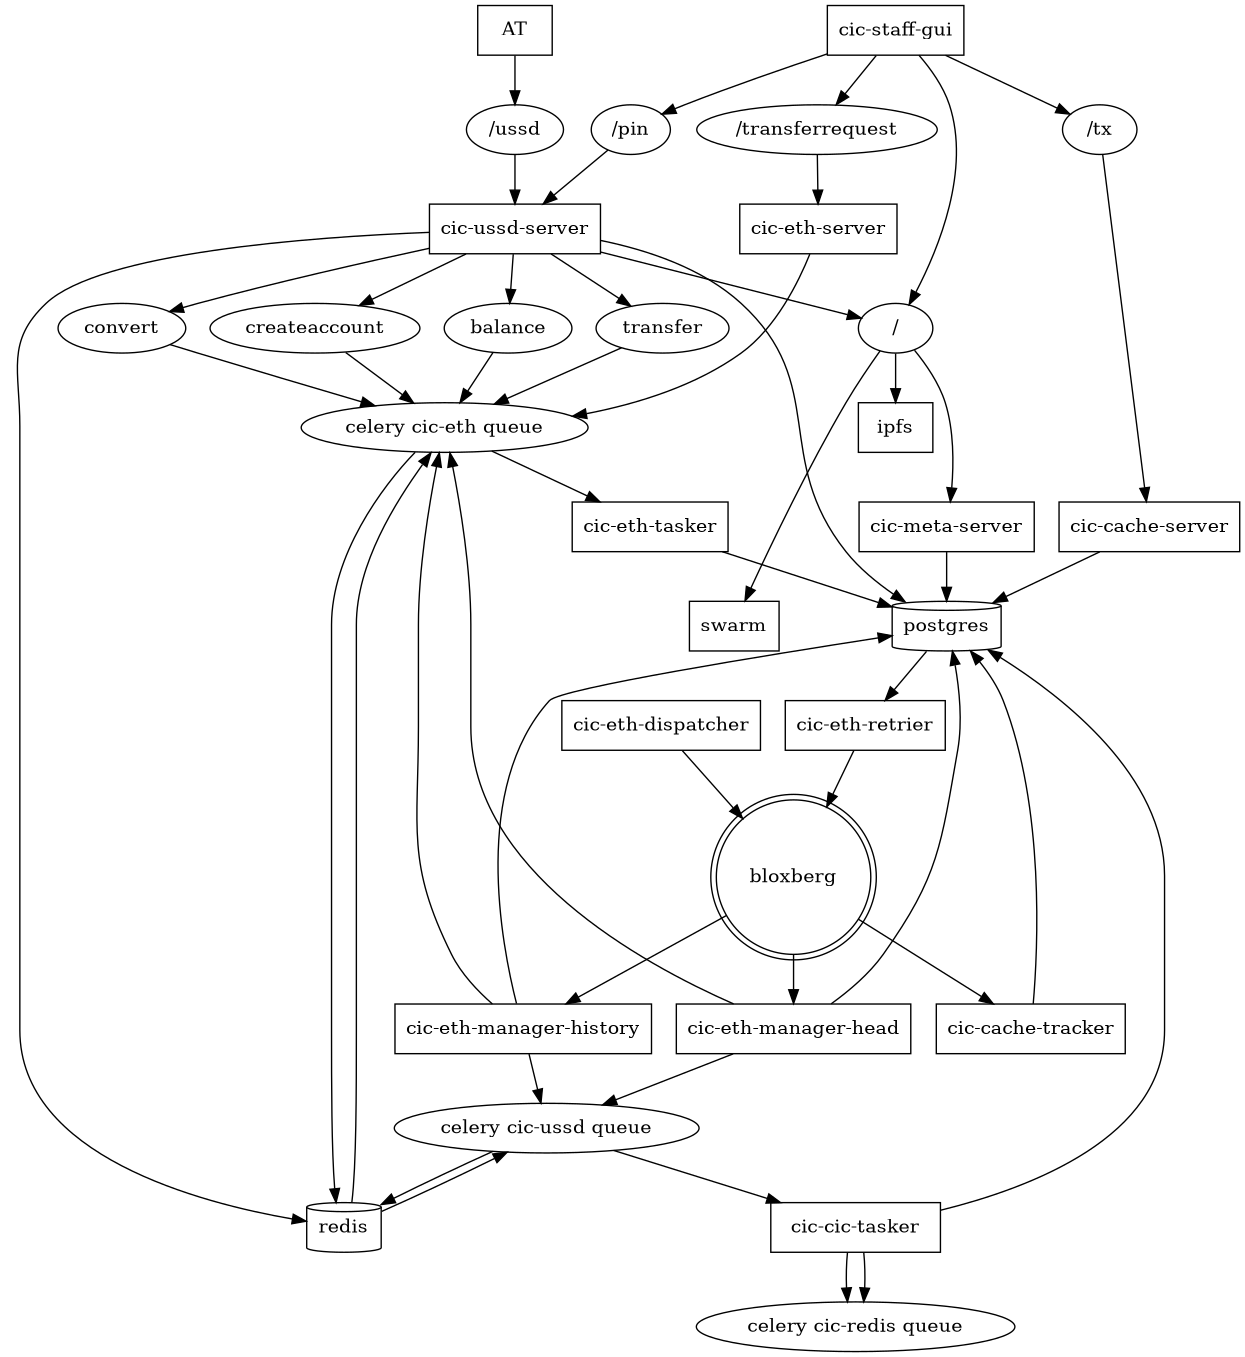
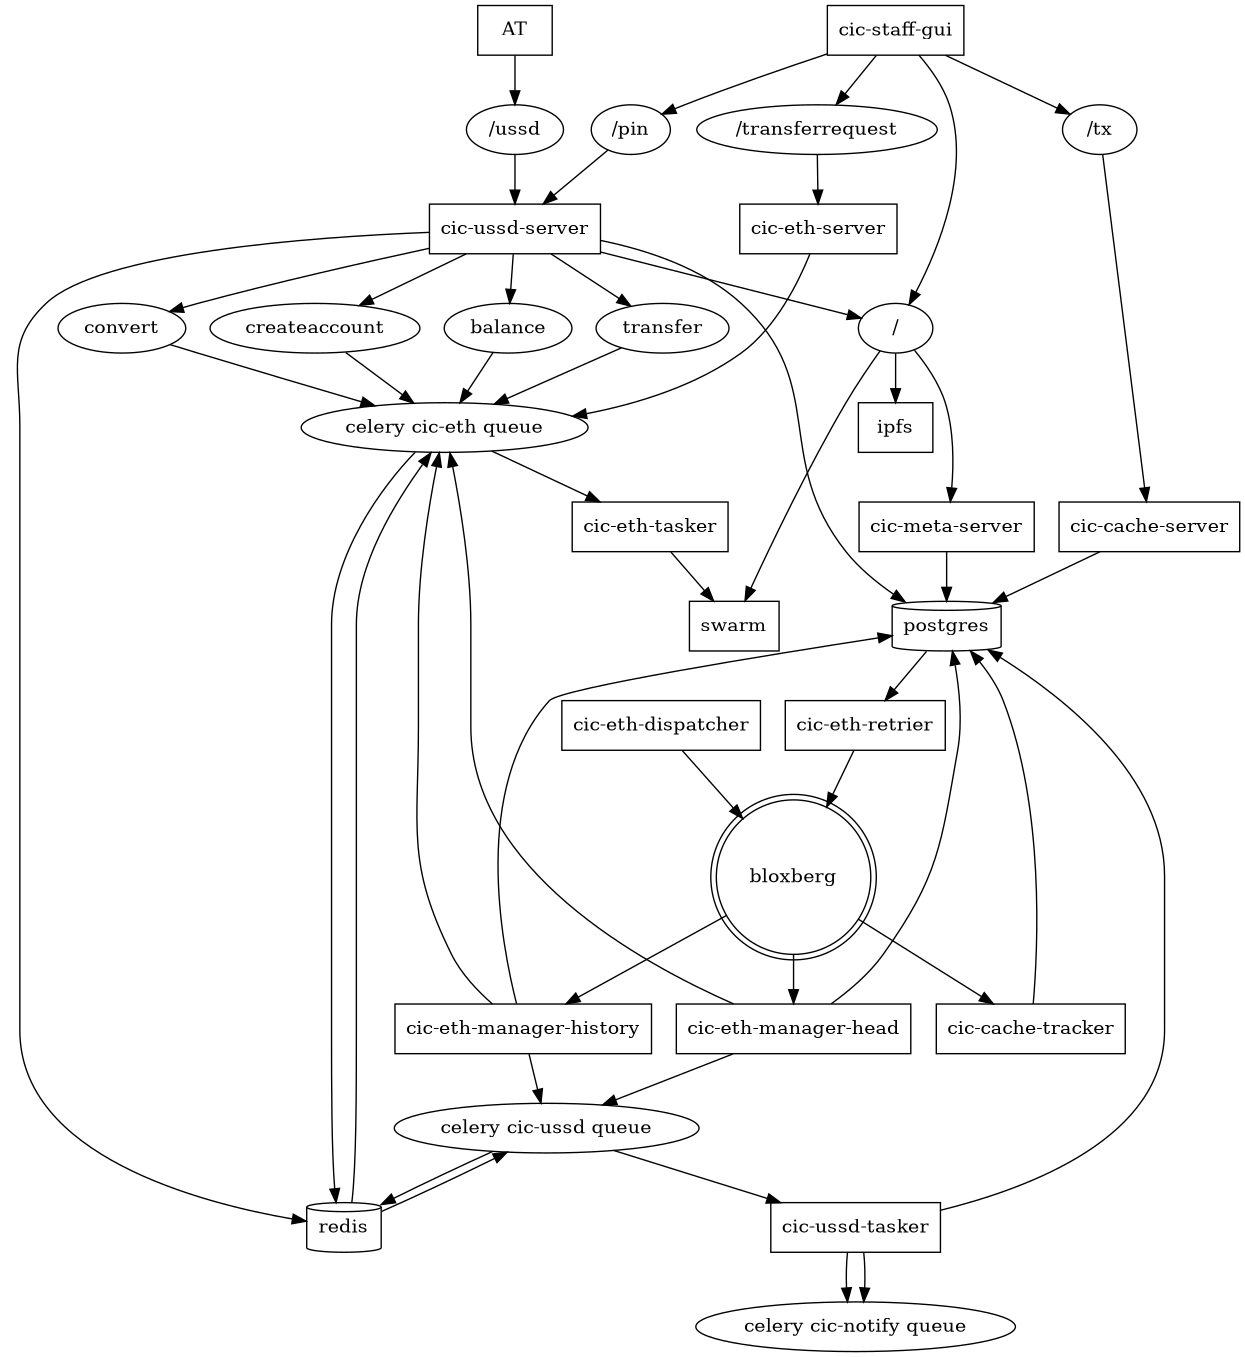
  digraph {
    node [shape=box]
    n1 [label="cic-staff-gui"]
    AT
    n3 [label="celery cic-eth queue" shape=ellipse]
    n4 [label="cic-eth-server"]
    n5 [label="cic-eth-tasker"]
    n6 [label="cic-eth-manager-head"]
    n7 [label="cic-eth-manager-history"]
    n8 [label="cic-eth-dispatcher"]
    n9 [label="cic-eth-retrier"]
    n10 [label="/transferrequest" shape=ellipse]
    n11 [label=transfer shape=ellipse]
    n12 [label=convert shape=ellipse]
    n13 [label=createaccount shape=ellipse]
    n14 [label=balance shape=ellipse]
    n15 [label="celery cic-ussd queue" shape=ellipse]
-   n16 [label="cic-cic-tasker"]
+   n16 [label="cic-ussd-tasker"]
    n17 [label="cic-ussd-server"]
    n18 [label="/ussd" shape=ellipse]
    n19 [label="/pin" shape=ellipse]
    n20 [label="/" shape=ellipse]
    n21 [label="cic-meta-server"]
    n22 [label=swarm]
    n23 [label=ipfs]
-   n24 [label="celery cic-redis queue" shape=ellipse]
+   n24 [label="celery cic-notify queue" shape=ellipse]
    n25 [label="cic-cache-tracker"]
    n26 [label="cic-cache-server"]
    n27 [label="/tx" shape=ellipse]
    n28 [label=redis shape=cylinder]
    n29 [label=postgres shape=cylinder]
    n30 [label=bloxberg shape=doublecircle]
    subgraph sub_1 {
      n1
      AT
    }
    subgraph sub_2 {
      n3
      n4
      n5
      n6
      n7
      n8
      n9
      n10
      n11
      n12
      n13
      n14
    }
    subgraph sub_3 {
      n15
      n16
      n17
      n18
      n19
    }
    subgraph sub_4 {
      n20
      n21
      n22
      n23
    }
    subgraph sub_5 {
      n24
    }
    subgraph sub_6 {
      n25
      n26
      n27
    }
    n1 -> n10
    n1 -> n19
    n1 -> n20
    n1 -> n27
    AT -> n18
    n3 -> n5
    n3 -> n28
    n4 -> n3
-   n5 -> n29
+   n5 -> n22
    n6 -> n3
    n6 -> n15
    n6 -> n29
    n7 -> n3
    n7 -> n15
    n7 -> n29
    n8 -> n30
    n9 -> n30
    n10 -> n4
    n11 -> n3
    n12 -> n3
    n13 -> n3
    n14 -> n3
    n15 -> n16
    n15 -> n28
    n16 -> n24
    n16 -> n24
    n16 -> n29
    n17 -> n11
    n17 -> n12
    n17 -> n13
    n17 -> n14
    n17 -> n20
    n17 -> n28
    n17 -> n29
    n18 -> n17
    n19 -> n17
    n20 -> n21
    n20 -> n22
    n20 -> n23
    n21 -> n29
    n25 -> n29
    n26 -> n29
    n27 -> n26
    n28 -> n3
    n28 -> n15
    n29 -> n9
    n30 -> n6
    n30 -> n7
    n30 -> n25
  }
